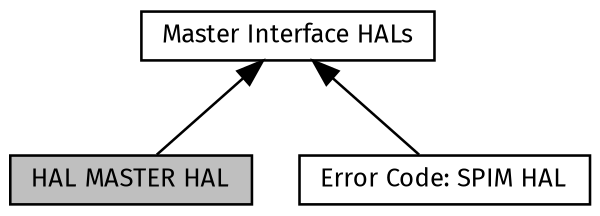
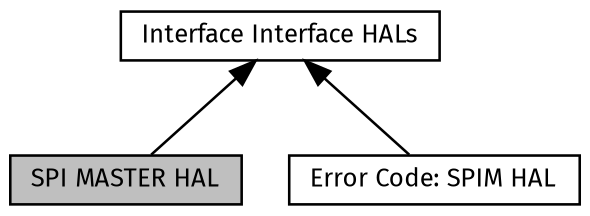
  digraph {
    fontname="Fira Sans"
    rankdir=TB
    node [color=black fillcolor=white fontname="Fira Sans" fontsize=10 shape=record style=filled]
    edge [dir=back fontname="Fira Sans" fontsize=10 labelfontname=Helvetica labelfontsize=10 shape=plaintext style=solid]
-   n1 [fillcolor=grey75 fontcolor=black height=0.2 label="HAL MASTER HAL" width=0.4]
+   n1 [fillcolor=grey75 fontcolor=black height=0.2 label="SPI MASTER HAL" width=0.4]
    n2 [height=0.2 label="Error Code: SPIM HAL" width=0.4]
-   n3 [height=0.2 label="Master Interface HALs" width=0.4]
+   n3 [height=0.2 label="Interface Interface HALs" width=0.4]
    n3 -> n1
    n3 -> n2
  }
